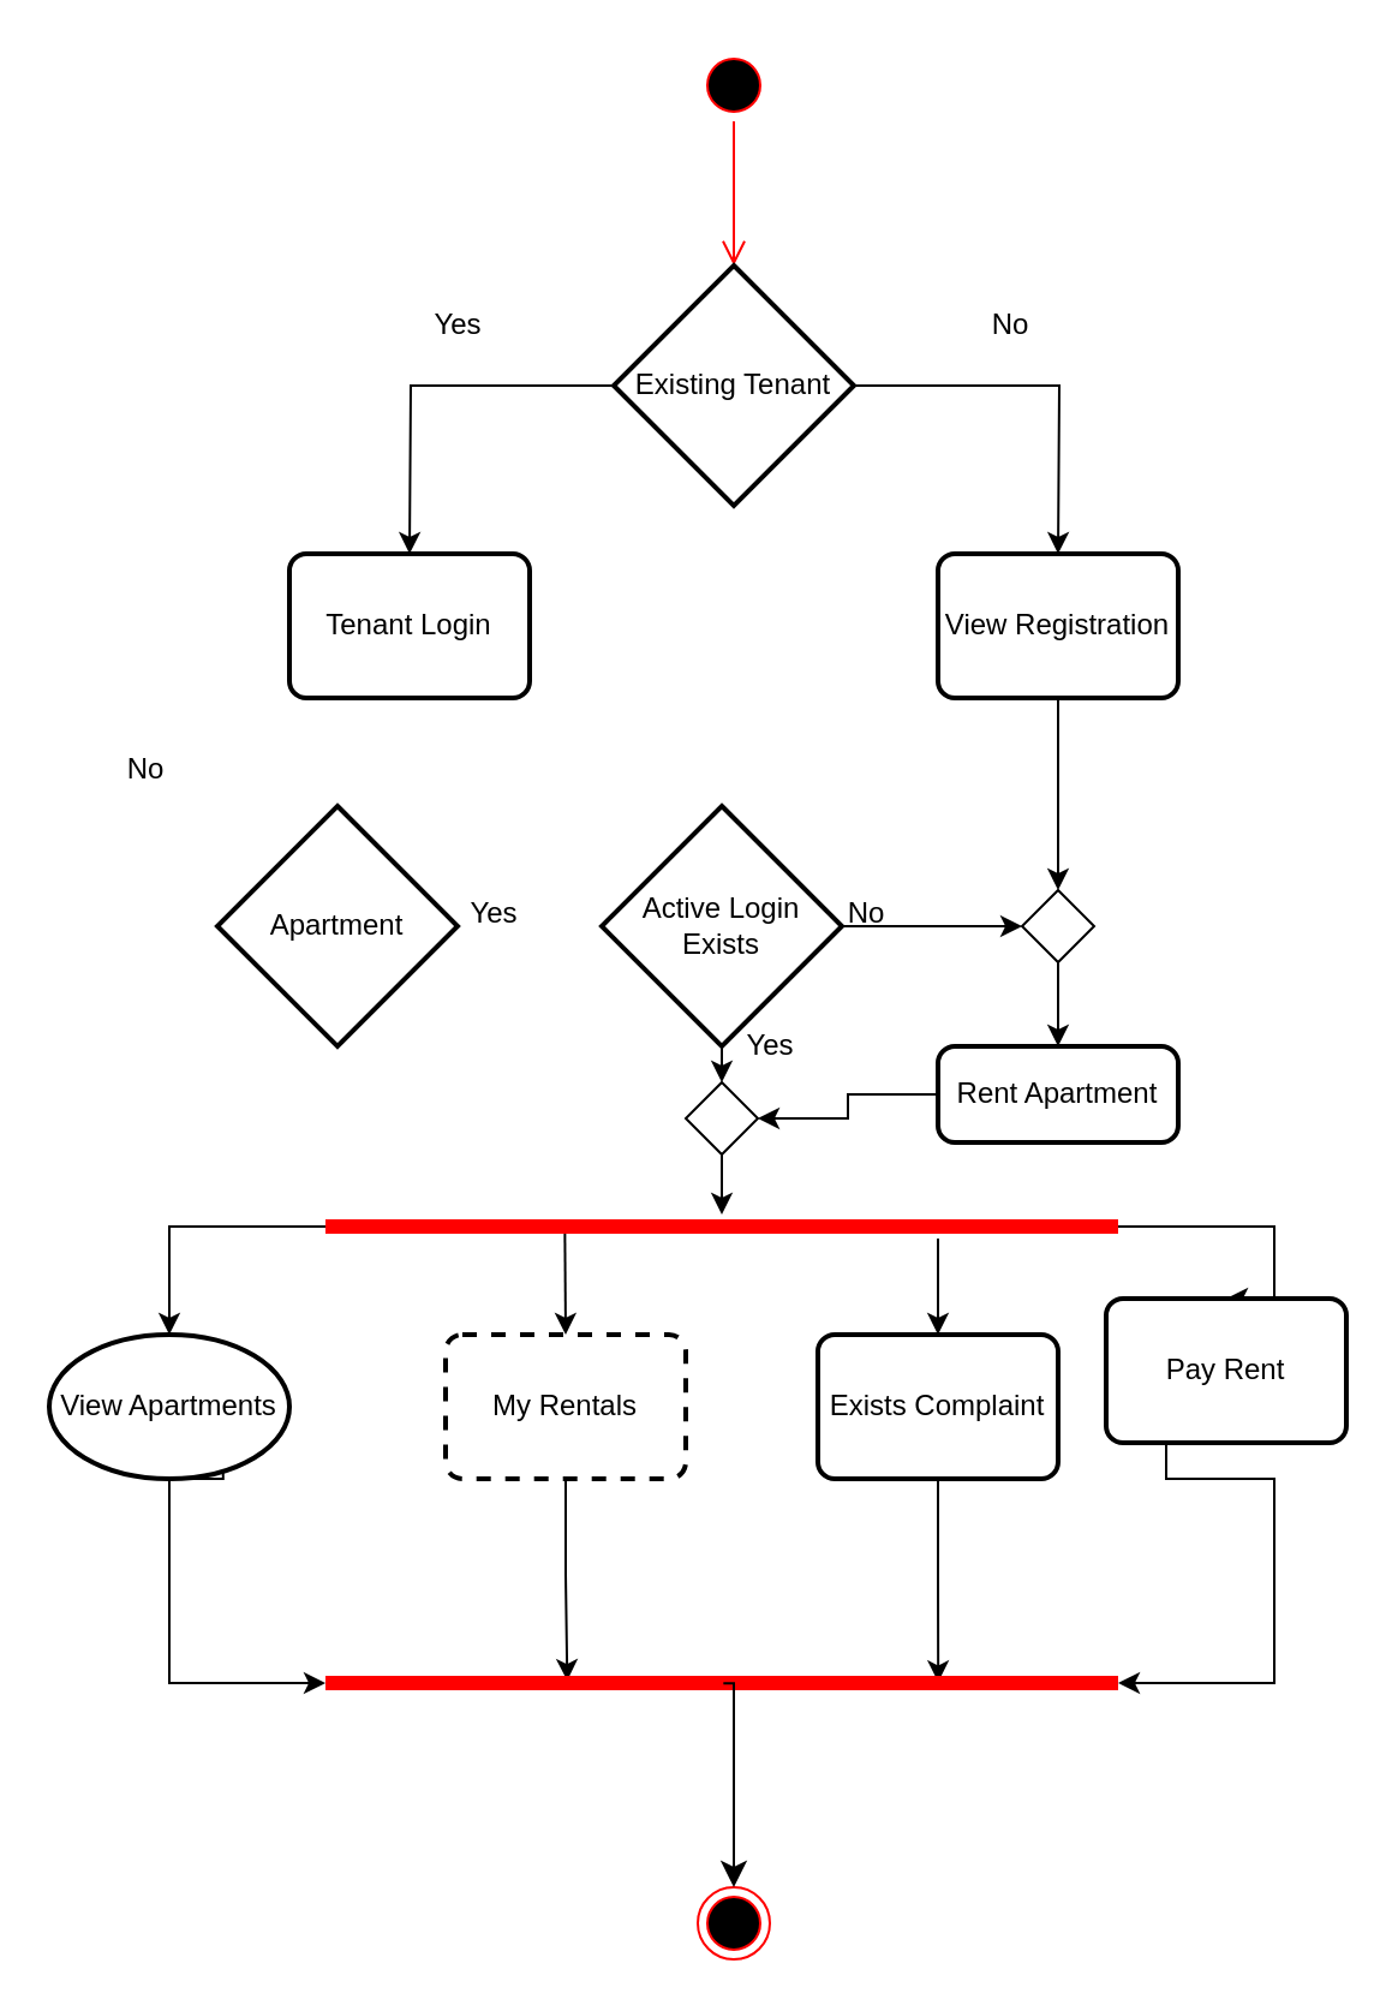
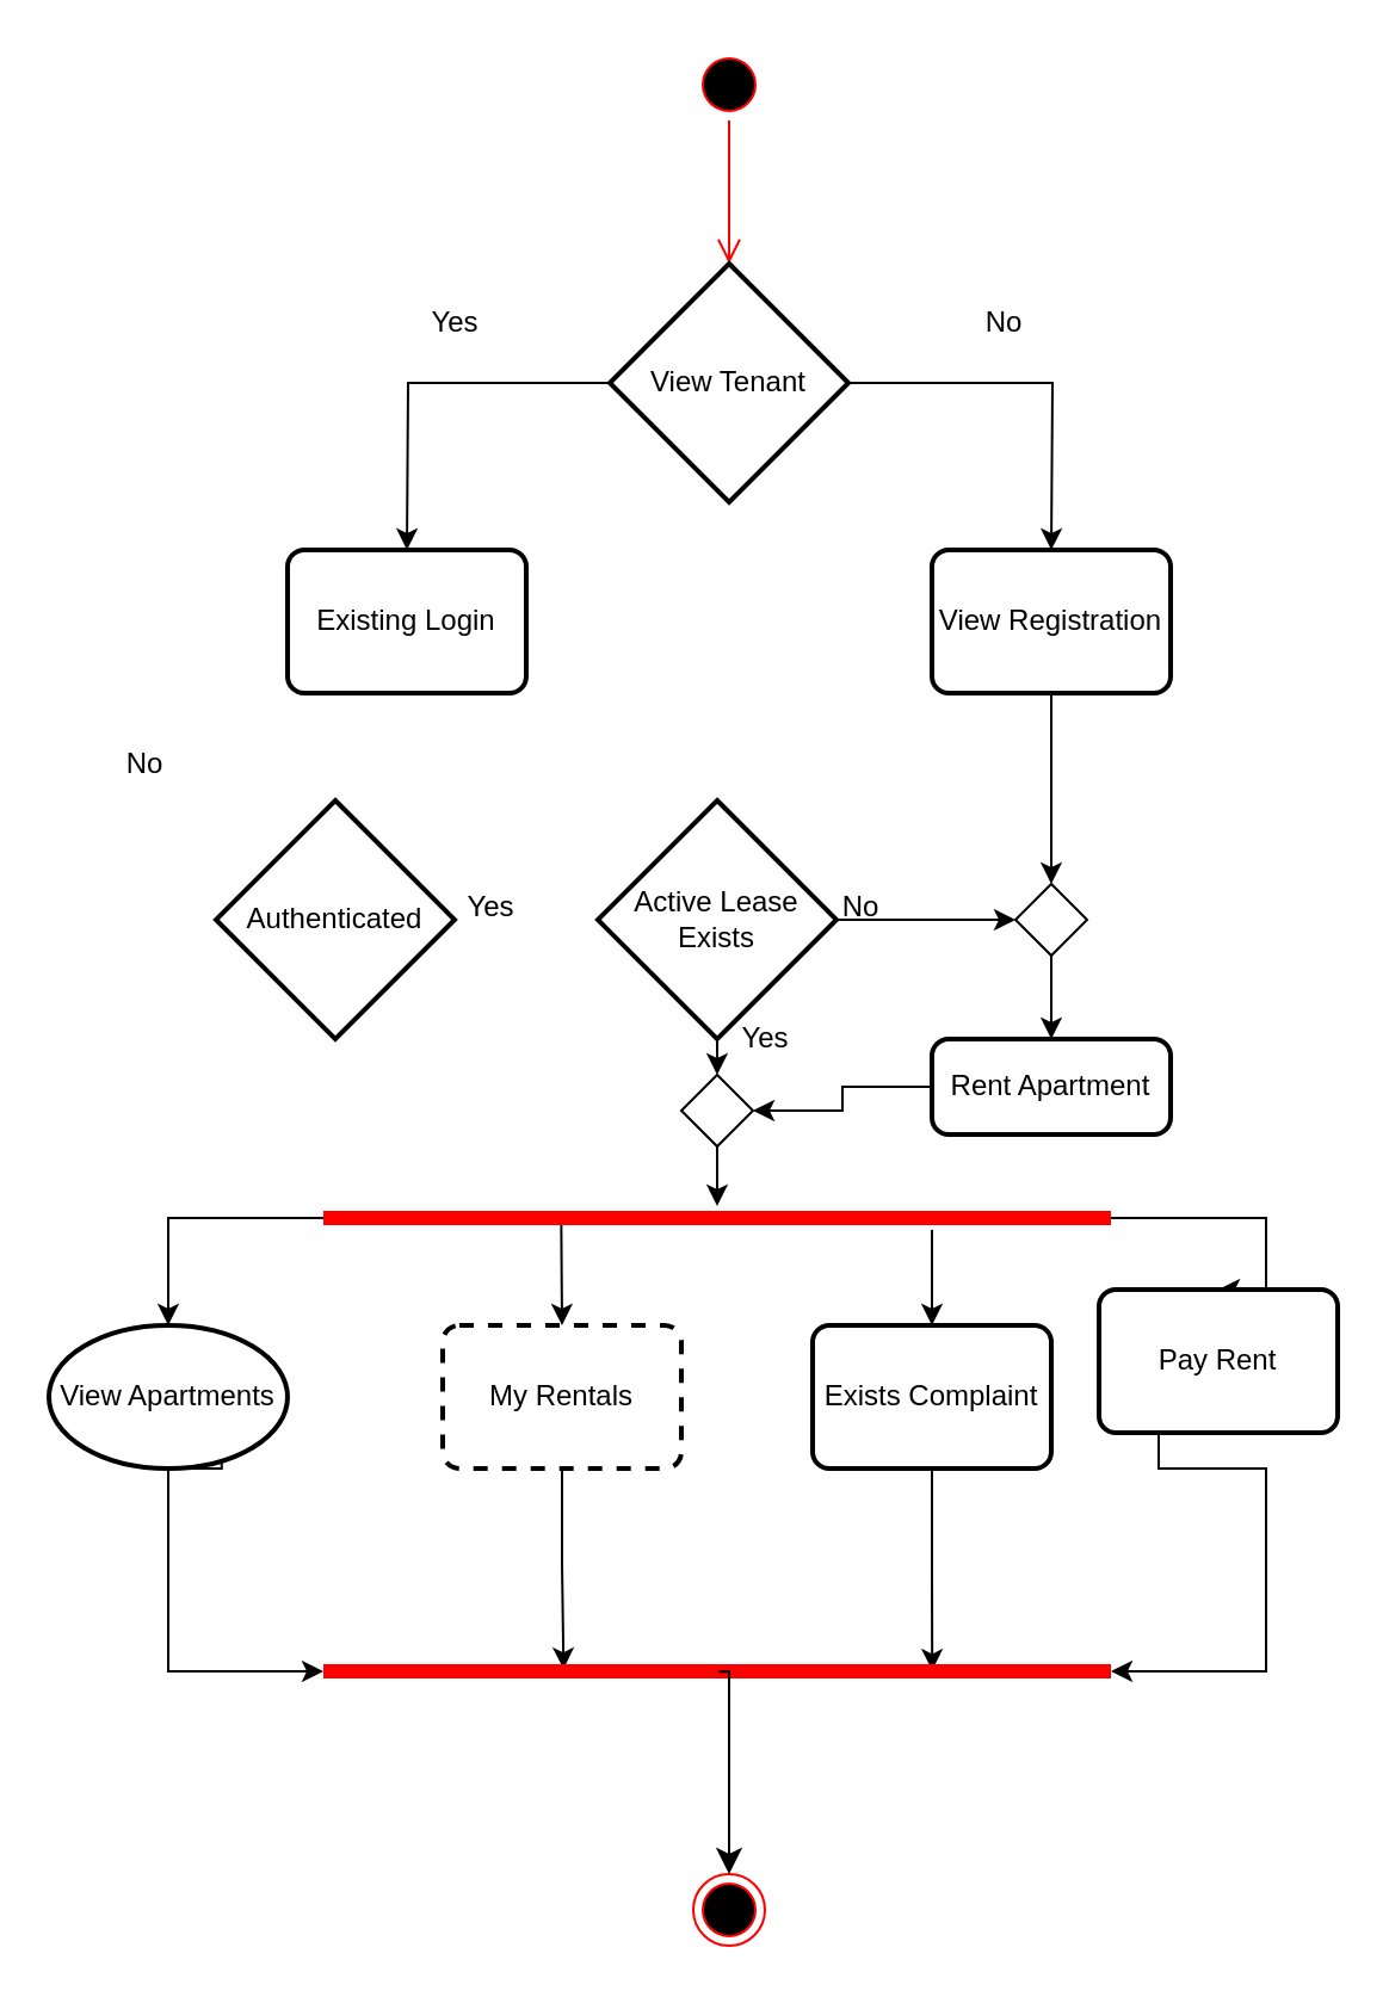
  <mxCell id="0" />
  <mxCell id="1" parent="0" />
  <mxCell id="2" value="" style="ellipse;html=1;shape=startState;fillColor=#000000;strokeColor=#ff0000;" vertex="1" parent="1"><mxGeometry x="290" y="20" width="30" height="30" as="geometry" /></mxCell>
  <mxCell id="3" value="" style="edgeStyle=orthogonalEdgeStyle;html=1;verticalAlign=bottom;endArrow=open;endSize=8;strokeColor=#ff0000;rounded=0;" edge="1" source="2" parent="1"><mxGeometry relative="1" as="geometry"><mxPoint x="305" y="110" as="targetPoint" /></mxGeometry></mxCell>
  <mxCell id="4" style="edgeStyle=orthogonalEdgeStyle;rounded=0;orthogonalLoop=1;jettySize=auto;html=1;exitX=0.5;exitY=1;exitDx=0;exitDy=0;entryX=0.5;entryY=0;entryDx=0;entryDy=0;" edge="1" parent="1" source="10"><mxGeometry relative="1" as="geometry"><mxPoint x="170" y="205" as="sourcePoint" /><mxPoint x="170" y="265" as="targetPoint" /></mxGeometry></mxCell>
  <mxCell id="5" style="edgeStyle=orthogonalEdgeStyle;rounded=0;orthogonalLoop=1;jettySize=auto;html=1;exitX=0;exitY=0.5;exitDx=0;exitDy=0;entryX=0.5;entryY=0;entryDx=0;entryDy=0;entryPerimeter=0;exitPerimeter=0;" edge="1" parent="1" source="13"><mxGeometry relative="1" as="geometry"><mxPoint x="255" y="150" as="sourcePoint" /><mxPoint x="170" y="230" as="targetPoint" /></mxGeometry></mxCell>
  <mxCell id="6" style="edgeStyle=orthogonalEdgeStyle;rounded=0;orthogonalLoop=1;jettySize=auto;html=1;entryX=0.5;entryY=0;entryDx=0;entryDy=0;entryPerimeter=0;exitX=1;exitY=0.5;exitDx=0;exitDy=0;exitPerimeter=0;" edge="1" parent="1" source="13"><mxGeometry relative="1" as="geometry"><mxPoint x="360" y="160" as="sourcePoint" /><mxPoint x="440" y="230" as="targetPoint" /></mxGeometry></mxCell>
  <mxCell id="7" value="Yes" style="text;html=1;align=center;verticalAlign=middle;resizable=0;points=[];autosize=1;strokeColor=none;fillColor=none;" vertex="1" parent="1"><mxGeometry x="170" y="120" width="40" height="30" as="geometry" /></mxCell>
  <mxCell id="8" value="No" style="text;html=1;align=center;verticalAlign=middle;resizable=0;points=[];autosize=1;strokeColor=none;fillColor=none;" vertex="1" parent="1"><mxGeometry x="400" y="120" width="40" height="30" as="geometry" /></mxCell>
  <mxCell id="9" value="No" style="text;html=1;align=center;verticalAlign=middle;resizable=0;points=[];autosize=1;strokeColor=none;fillColor=none;" vertex="1" parent="1"><mxGeometry x="40" y="305" width="40" height="30" as="geometry" /></mxCell>
- <mxCell id="10" value="Tenant Login" style="rounded=1;whiteSpace=wrap;html=1;absoluteArcSize=1;arcSize=14;strokeWidth=2;" vertex="1" parent="1"><mxGeometry x="120" y="230" width="100" height="60" as="geometry" /></mxCell>
+ <mxCell id="10" value="Existing Login" style="rounded=1;whiteSpace=wrap;html=1;absoluteArcSize=1;arcSize=14;strokeWidth=2;" vertex="1" parent="1"><mxGeometry x="120" y="230" width="100" height="60" as="geometry" /></mxCell>
  <mxCell id="11" style="edgeStyle=orthogonalEdgeStyle;rounded=0;orthogonalLoop=1;jettySize=auto;html=1;exitX=0.5;exitY=1;exitDx=0;exitDy=0;entryX=0.5;entryY=0;entryDx=0;entryDy=0;" edge="1" parent="1" source="12" target="30"><mxGeometry relative="1" as="geometry" /></mxCell>
  <mxCell id="12" value="View Registration" style="rounded=1;whiteSpace=wrap;html=1;absoluteArcSize=1;arcSize=14;strokeWidth=2;" vertex="1" parent="1"><mxGeometry x="390" y="230" width="100" height="60" as="geometry" /></mxCell>
- <mxCell id="13" value="Existing Tenant" style="strokeWidth=2;html=1;shape=mxgraph.flowchart.decision;whiteSpace=wrap;" vertex="1" parent="1"><mxGeometry x="255" y="110" width="100" height="100" as="geometry" /></mxCell>
- <mxCell id="14" value="Apartment" style="strokeWidth=2;html=1;shape=mxgraph.flowchart.decision;whiteSpace=wrap;" vertex="1" parent="1"><mxGeometry x="90" y="335" width="100" height="100" as="geometry" /></mxCell>
+ <mxCell id="13" value="View Tenant" style="strokeWidth=2;html=1;shape=mxgraph.flowchart.decision;whiteSpace=wrap;" vertex="1" parent="1"><mxGeometry x="255" y="110" width="100" height="100" as="geometry" /></mxCell>
+ <mxCell id="14" value="Authenticated" style="strokeWidth=2;html=1;shape=mxgraph.flowchart.decision;whiteSpace=wrap;" vertex="1" parent="1"><mxGeometry x="90" y="335" width="100" height="100" as="geometry" /></mxCell>
  <mxCell id="15" style="edgeStyle=orthogonalEdgeStyle;rounded=0;orthogonalLoop=1;jettySize=auto;html=1;exitX=0;exitY=0.5;exitDx=0;exitDy=0;exitPerimeter=0;entryX=0.5;entryY=0;entryDx=0;entryDy=0;" edge="1" parent="1" source="18" target="36"><mxGeometry relative="1" as="geometry"><Array as="points"><mxPoint x="70" y="510" /></Array></mxGeometry></mxCell>
  <mxCell id="16" style="edgeStyle=orthogonalEdgeStyle;rounded=0;orthogonalLoop=1;jettySize=auto;html=1;exitX=0.302;exitY=0.573;exitDx=0;exitDy=0;exitPerimeter=0;entryX=0.5;entryY=0;entryDx=0;entryDy=0;" edge="1" parent="1" source="18" target="38"><mxGeometry relative="1" as="geometry"><Array as="points"><mxPoint x="235" y="511" /></Array></mxGeometry></mxCell>
  <mxCell id="17" style="edgeStyle=orthogonalEdgeStyle;rounded=0;orthogonalLoop=1;jettySize=auto;html=1;entryX=0.5;entryY=0;entryDx=0;entryDy=0;" edge="1" parent="1" source="18" target="25"><mxGeometry relative="1" as="geometry"><mxPoint x="520" y="555" as="targetPoint" /><Array as="points"><mxPoint x="530" y="510" /></Array></mxGeometry></mxCell>
  <mxCell id="18" value="" style="shape=line;html=1;strokeWidth=6;strokeColor=#ff0000;" vertex="1" parent="1"><mxGeometry x="135" y="505" width="330" height="10" as="geometry" /></mxCell>
  <mxCell id="19" value="Yes" style="text;html=1;align=center;verticalAlign=middle;resizable=0;points=[];autosize=1;strokeColor=none;fillColor=none;" vertex="1" parent="1"><mxGeometry x="185" y="365" width="40" height="30" as="geometry" /></mxCell>
  <mxCell id="20" style="edgeStyle=orthogonalEdgeStyle;rounded=0;orthogonalLoop=1;jettySize=auto;html=1;exitX=0;exitY=0.5;exitDx=0;exitDy=0;entryX=1;entryY=0.5;entryDx=0;entryDy=0;" edge="1" parent="1" source="21" target="32"><mxGeometry relative="1" as="geometry" /></mxCell>
  <mxCell id="21" value="Rent Apartment" style="rounded=1;whiteSpace=wrap;html=1;absoluteArcSize=1;arcSize=14;strokeWidth=2;" vertex="1" parent="1"><mxGeometry x="390" y="435" width="100" height="40" as="geometry" /></mxCell>
  <mxCell id="22" style="edgeStyle=orthogonalEdgeStyle;rounded=0;orthogonalLoop=1;jettySize=auto;html=1;entryX=0.773;entryY=0.465;entryDx=0;entryDy=0;entryPerimeter=0;" edge="1" parent="1" source="23" target="39"><mxGeometry relative="1" as="geometry" /></mxCell>
  <mxCell id="23" value="Exists Complaint" style="rounded=1;whiteSpace=wrap;html=1;absoluteArcSize=1;arcSize=14;strokeWidth=2;" vertex="1" parent="1"><mxGeometry x="340" y="555" width="100" height="60" as="geometry" /></mxCell>
  <mxCell id="24" style="edgeStyle=orthogonalEdgeStyle;rounded=0;orthogonalLoop=1;jettySize=auto;html=1;exitX=0.25;exitY=1;exitDx=0;exitDy=0;entryX=1;entryY=0.5;entryDx=0;entryDy=0;entryPerimeter=0;" edge="1" parent="1" source="25" target="39"><mxGeometry relative="1" as="geometry"><Array as="points"><mxPoint x="530" y="615" /><mxPoint x="530" y="700" /></Array></mxGeometry></mxCell>
  <mxCell id="25" value="Pay Rent" style="rounded=1;whiteSpace=wrap;html=1;absoluteArcSize=1;arcSize=14;strokeWidth=2;" vertex="1" parent="1"><mxGeometry x="460" y="540" width="100" height="60" as="geometry" /></mxCell>
  <mxCell id="26" style="edgeStyle=orthogonalEdgeStyle;rounded=0;orthogonalLoop=1;jettySize=auto;html=1;exitX=1;exitY=0.5;exitDx=0;exitDy=0;exitPerimeter=0;entryX=0;entryY=0.5;entryDx=0;entryDy=0;" edge="1" parent="1" source="28" target="30"><mxGeometry relative="1" as="geometry" /></mxCell>
  <mxCell id="27" style="edgeStyle=orthogonalEdgeStyle;rounded=0;orthogonalLoop=1;jettySize=auto;html=1;exitX=0.5;exitY=1;exitDx=0;exitDy=0;exitPerimeter=0;entryX=0.5;entryY=0;entryDx=0;entryDy=0;" edge="1" parent="1" source="28" target="32"><mxGeometry relative="1" as="geometry" /></mxCell>
- <mxCell id="28" value="Active Login Exists" style="strokeWidth=2;html=1;shape=mxgraph.flowchart.decision;whiteSpace=wrap;" vertex="1" parent="1"><mxGeometry x="250" y="335" width="100" height="100" as="geometry" /></mxCell>
+ <mxCell id="28" value="Active Lease Exists" style="strokeWidth=2;html=1;shape=mxgraph.flowchart.decision;whiteSpace=wrap;" vertex="1" parent="1"><mxGeometry x="250" y="335" width="100" height="100" as="geometry" /></mxCell>
  <mxCell id="29" style="edgeStyle=orthogonalEdgeStyle;rounded=0;orthogonalLoop=1;jettySize=auto;html=1;exitX=0.5;exitY=1;exitDx=0;exitDy=0;entryX=0.5;entryY=0;entryDx=0;entryDy=0;" edge="1" parent="1" source="30" target="21"><mxGeometry relative="1" as="geometry" /></mxCell>
  <mxCell id="30" value="" style="rhombus;" vertex="1" parent="1"><mxGeometry x="425" y="370" width="30" height="30" as="geometry" /></mxCell>
  <mxCell id="31" style="edgeStyle=orthogonalEdgeStyle;rounded=0;orthogonalLoop=1;jettySize=auto;html=1;exitX=0.5;exitY=1;exitDx=0;exitDy=0;" edge="1" parent="1" source="32" target="18"><mxGeometry relative="1" as="geometry" /></mxCell>
  <mxCell id="32" value="" style="rhombus;" vertex="1" parent="1"><mxGeometry x="285" y="450" width="30" height="30" as="geometry" /></mxCell>
  <mxCell id="33" value="No" style="text;html=1;align=center;verticalAlign=middle;resizable=0;points=[];autosize=1;strokeColor=none;fillColor=none;" vertex="1" parent="1"><mxGeometry x="340" y="365" width="40" height="30" as="geometry" /></mxCell>
  <mxCell id="34" value="Yes" style="text;html=1;align=center;verticalAlign=middle;resizable=0;points=[];autosize=1;strokeColor=none;fillColor=none;" vertex="1" parent="1"><mxGeometry x="300" y="420" width="40" height="30" as="geometry" /></mxCell>
  <mxCell id="35" style="edgeStyle=orthogonalEdgeStyle;rounded=0;orthogonalLoop=1;jettySize=auto;html=1;exitX=0.75;exitY=1;exitDx=0;exitDy=0;entryX=0;entryY=0.5;entryDx=0;entryDy=0;entryPerimeter=0;" edge="1" parent="1" source="36" target="39"><mxGeometry relative="1" as="geometry"><Array as="points"><mxPoint x="70" y="615" /><mxPoint x="70" y="700" /></Array></mxGeometry></mxCell>
  <mxCell id="36" value="View Apartments" style="ellipse;whiteSpace=wrap;html=1;absoluteArcSize=1;arcSize=14;strokeWidth=2;" vertex="1" parent="1"><mxGeometry x="20" y="555" width="100" height="60" as="geometry" /></mxCell>
  <mxCell id="37" style="edgeStyle=orthogonalEdgeStyle;rounded=0;orthogonalLoop=1;jettySize=auto;html=1;entryX=0.305;entryY=0.405;entryDx=0;entryDy=0;entryPerimeter=0;" edge="1" parent="1" source="38" target="39"><mxGeometry relative="1" as="geometry" /></mxCell>
  <mxCell id="38" value="My Rentals" style="rounded=1;whiteSpace=wrap;html=1;absoluteArcSize=1;arcSize=14;strokeWidth=2;dashed=1;" vertex="1" parent="1"><mxGeometry x="185" y="555" width="100" height="60" as="geometry" /></mxCell>
  <mxCell id="39" value="" style="shape=line;html=1;strokeWidth=6;strokeColor=#ff0000;" vertex="1" parent="1"><mxGeometry x="135" y="695" width="330" height="10" as="geometry" /></mxCell>
  <mxCell id="40" value="" style="ellipse;html=1;shape=endState;fillColor=#000000;strokeColor=#ff0000;" vertex="1" parent="1"><mxGeometry x="290" y="785" width="30" height="30" as="geometry" /></mxCell>
  <mxCell id="41" value="" style="edgeStyle=segmentEdgeStyle;endArrow=classic;html=1;curved=0;rounded=0;endSize=8;startSize=8;exitX=0.502;exitY=0.511;exitDx=0;exitDy=0;exitPerimeter=0;" edge="1" parent="1" source="39" target="40"><mxGeometry width="50" height="50" relative="1" as="geometry"><mxPoint x="210" y="675" as="sourcePoint" /><mxPoint x="260" y="625" as="targetPoint" /></mxGeometry></mxCell>
  <mxCell id="42" style="edgeStyle=orthogonalEdgeStyle;rounded=0;orthogonalLoop=1;jettySize=auto;html=1;entryX=0.5;entryY=0;entryDx=0;entryDy=0;" edge="1" parent="1"><mxGeometry relative="1" as="geometry"><mxPoint x="390" y="515" as="sourcePoint" /><mxPoint x="390" y="555" as="targetPoint" /><Array as="points"><mxPoint x="390" y="525" /><mxPoint x="390" y="525" /></Array></mxGeometry></mxCell>
